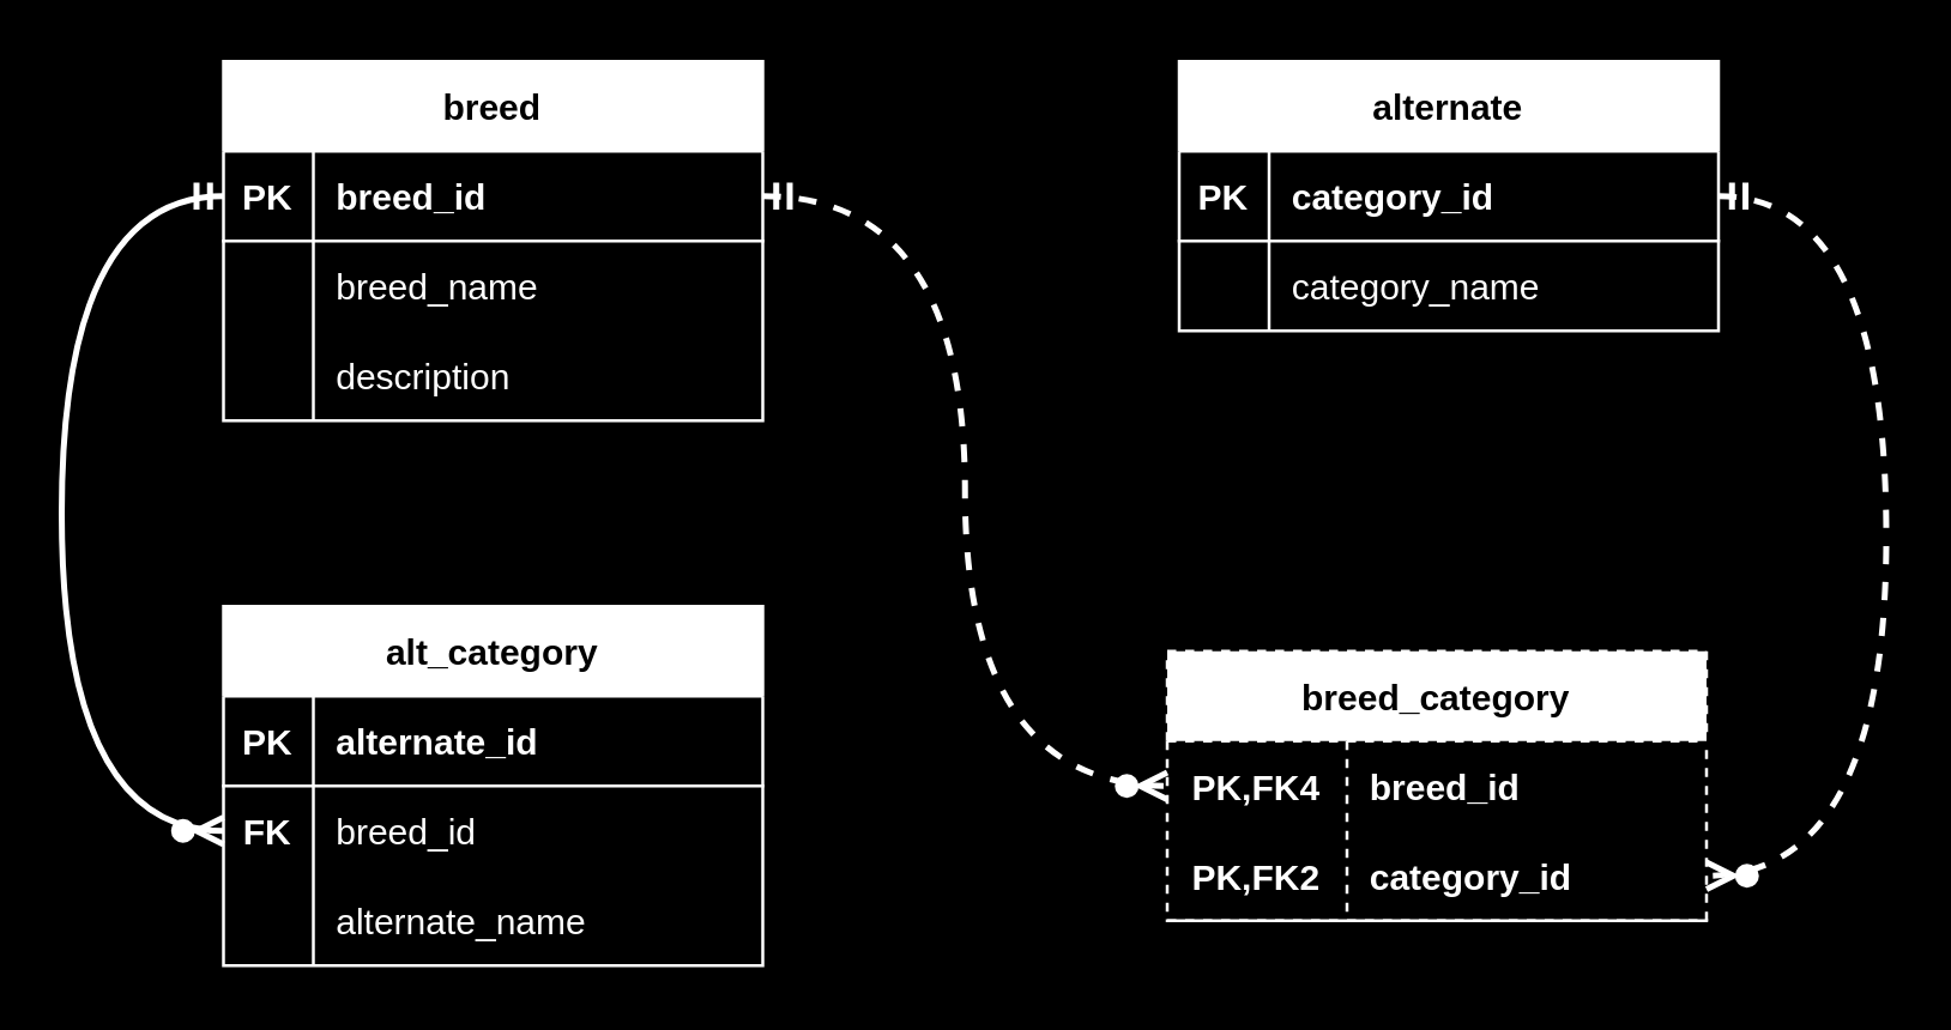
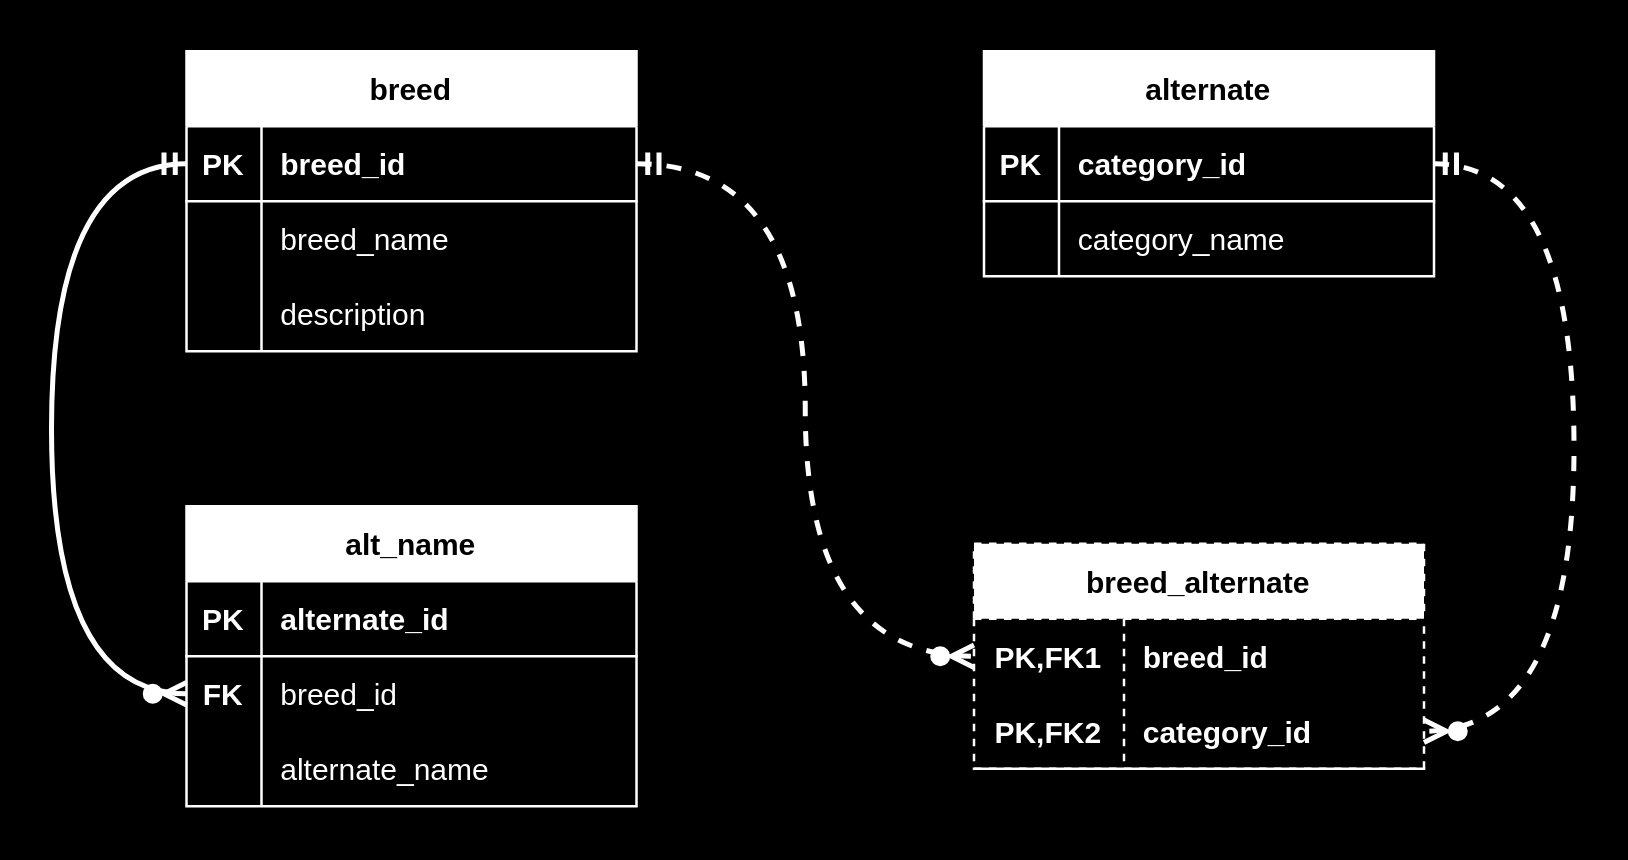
  <mxCell id="0" />
  <mxCell id="1" parent="0" />
  <mxCell id="2" value="breed" style="shape=table;startSize=30;container=1;collapsible=1;childLayout=tableLayout;fixedRows=1;rowLines=0;fontStyle=1;align=center;resizeLast=1;strokeColor=#FFFFFF;fontColor=#000000;" vertex="1" parent="1"><mxGeometry x="74" y="20" width="180" height="120" as="geometry" /></mxCell>
  <mxCell id="3" value="" style="shape=tableRow;horizontal=0;startSize=0;swimlaneHead=0;swimlaneBody=0;fillColor=none;collapsible=0;dropTarget=0;points=[[0,0.5],[1,0.5]];portConstraint=eastwest;top=0;left=0;right=0;bottom=1;strokeColor=#FFFFFF;fontColor=#FFFFFF;" vertex="1" parent="2"><mxGeometry y="30" width="180" height="30" as="geometry" /></mxCell>
  <mxCell id="4" value="PK" style="shape=partialRectangle;connectable=0;fillColor=none;top=0;left=0;bottom=0;right=0;fontStyle=1;overflow=hidden;strokeColor=#FFFFFF;fontColor=#FFFFFF;" vertex="1" parent="3"><mxGeometry width="30" height="30" as="geometry"><mxRectangle width="30" height="30" as="alternateBounds" /></mxGeometry></mxCell>
  <mxCell id="5" value="breed_id" style="shape=partialRectangle;connectable=0;fillColor=none;top=0;left=0;bottom=0;right=0;align=left;spacingLeft=6;fontStyle=1;overflow=hidden;strokeColor=#FFFFFF;fontColor=#FFFFFF;" vertex="1" parent="3"><mxGeometry x="30" width="150" height="30" as="geometry"><mxRectangle width="150" height="30" as="alternateBounds" /></mxGeometry></mxCell>
  <mxCell id="6" value="" style="shape=tableRow;horizontal=0;startSize=0;swimlaneHead=0;swimlaneBody=0;fillColor=none;collapsible=0;dropTarget=0;points=[[0,0.5],[1,0.5]];portConstraint=eastwest;top=0;left=0;right=0;bottom=0;strokeColor=#FFFFFF;fontColor=#FFFFFF;" vertex="1" parent="2"><mxGeometry y="60" width="180" height="30" as="geometry" /></mxCell>
  <mxCell id="7" value="" style="shape=partialRectangle;connectable=0;fillColor=none;top=0;left=0;bottom=0;right=0;editable=1;overflow=hidden;strokeColor=#FFFFFF;fontColor=#FFFFFF;" vertex="1" parent="6"><mxGeometry width="30" height="30" as="geometry"><mxRectangle width="30" height="30" as="alternateBounds" /></mxGeometry></mxCell>
  <mxCell id="8" value="breed_name" style="shape=partialRectangle;connectable=0;fillColor=none;top=0;left=0;bottom=0;right=0;align=left;spacingLeft=6;overflow=hidden;strokeColor=#FFFFFF;fontColor=#FFFFFF;" vertex="1" parent="6"><mxGeometry x="30" width="150" height="30" as="geometry"><mxRectangle width="150" height="30" as="alternateBounds" /></mxGeometry></mxCell>
  <mxCell id="9" value="" style="shape=tableRow;horizontal=0;startSize=0;swimlaneHead=0;swimlaneBody=0;fillColor=none;collapsible=0;dropTarget=0;points=[[0,0.5],[1,0.5]];portConstraint=eastwest;top=0;left=0;right=0;bottom=0;strokeColor=#FFFFFF;fontColor=#FFFFFF;" vertex="1" parent="2"><mxGeometry y="90" width="180" height="30" as="geometry" /></mxCell>
  <mxCell id="10" value="" style="shape=partialRectangle;connectable=0;fillColor=none;top=0;left=0;bottom=0;right=0;editable=1;overflow=hidden;strokeColor=#FFFFFF;fontColor=#FFFFFF;" vertex="1" parent="9"><mxGeometry width="30" height="30" as="geometry"><mxRectangle width="30" height="30" as="alternateBounds" /></mxGeometry></mxCell>
  <mxCell id="11" value="description" style="shape=partialRectangle;connectable=0;fillColor=none;top=0;left=0;bottom=0;right=0;align=left;spacingLeft=6;overflow=hidden;strokeColor=#FFFFFF;fontColor=#FFFFFF;" vertex="1" parent="9"><mxGeometry x="30" width="150" height="30" as="geometry"><mxRectangle width="150" height="30" as="alternateBounds" /></mxGeometry></mxCell>
  <mxCell id="12" value="alternate" style="shape=table;startSize=30;container=1;collapsible=1;childLayout=tableLayout;fixedRows=1;rowLines=0;fontStyle=1;align=center;resizeLast=1;strokeColor=#FFFFFF;fontColor=#000000;" vertex="1" parent="1"><mxGeometry x="393" y="20" width="180" height="90" as="geometry" /></mxCell>
  <mxCell id="13" value="" style="shape=tableRow;horizontal=0;startSize=0;swimlaneHead=0;swimlaneBody=0;fillColor=none;collapsible=0;dropTarget=0;points=[[0,0.5],[1,0.5]];portConstraint=eastwest;top=0;left=0;right=0;bottom=1;strokeColor=#FFFFFF;fontColor=#FFFFFF;" vertex="1" parent="12"><mxGeometry y="30" width="180" height="30" as="geometry" /></mxCell>
  <mxCell id="14" value="PK" style="shape=partialRectangle;connectable=0;fillColor=none;top=0;left=0;bottom=0;right=0;fontStyle=1;overflow=hidden;strokeColor=#FFFFFF;fontColor=#FFFFFF;" vertex="1" parent="13"><mxGeometry width="30" height="30" as="geometry"><mxRectangle width="30" height="30" as="alternateBounds" /></mxGeometry></mxCell>
  <mxCell id="15" value="category_id" style="shape=partialRectangle;connectable=0;fillColor=none;top=0;left=0;bottom=0;right=0;align=left;spacingLeft=6;fontStyle=1;overflow=hidden;strokeColor=#FFFFFF;fontColor=#FFFFFF;" vertex="1" parent="13"><mxGeometry x="30" width="150" height="30" as="geometry"><mxRectangle width="150" height="30" as="alternateBounds" /></mxGeometry></mxCell>
  <mxCell id="16" value="" style="shape=tableRow;horizontal=0;startSize=0;swimlaneHead=0;swimlaneBody=0;fillColor=none;collapsible=0;dropTarget=0;points=[[0,0.5],[1,0.5]];portConstraint=eastwest;top=0;left=0;right=0;bottom=0;strokeColor=#FFFFFF;fontColor=#FFFFFF;" vertex="1" parent="12"><mxGeometry y="60" width="180" height="30" as="geometry" /></mxCell>
  <mxCell id="17" value="" style="shape=partialRectangle;connectable=0;fillColor=none;top=0;left=0;bottom=0;right=0;editable=1;overflow=hidden;strokeColor=#FFFFFF;fontColor=#FFFFFF;" vertex="1" parent="16"><mxGeometry width="30" height="30" as="geometry"><mxRectangle width="30" height="30" as="alternateBounds" /></mxGeometry></mxCell>
  <mxCell id="18" value="category_name" style="shape=partialRectangle;connectable=0;fillColor=none;top=0;left=0;bottom=0;right=0;align=left;spacingLeft=6;overflow=hidden;strokeColor=#FFFFFF;fontColor=#FFFFFF;" vertex="1" parent="16"><mxGeometry x="30" width="150" height="30" as="geometry"><mxRectangle width="150" height="30" as="alternateBounds" /></mxGeometry></mxCell>
- <mxCell id="19" value="alt_category" style="shape=table;startSize=30;container=1;collapsible=1;childLayout=tableLayout;fixedRows=1;rowLines=0;fontStyle=1;align=center;resizeLast=1;strokeColor=#FFFFFF;fontColor=#000000;" vertex="1" parent="1"><mxGeometry x="74" y="202" width="180" height="120" as="geometry" /></mxCell>
+ <mxCell id="19" value="alt_name" style="shape=table;startSize=30;container=1;collapsible=1;childLayout=tableLayout;fixedRows=1;rowLines=0;fontStyle=1;align=center;resizeLast=1;strokeColor=#FFFFFF;fontColor=#000000;" vertex="1" parent="1"><mxGeometry x="74" y="202" width="180" height="120" as="geometry" /></mxCell>
  <mxCell id="20" value="" style="shape=tableRow;horizontal=0;startSize=0;swimlaneHead=0;swimlaneBody=0;fillColor=none;collapsible=0;dropTarget=0;points=[[0,0.5],[1,0.5]];portConstraint=eastwest;top=0;left=0;right=0;bottom=1;strokeColor=#FFFFFF;fontColor=#FFFFFF;" vertex="1" parent="19"><mxGeometry y="30" width="180" height="30" as="geometry" /></mxCell>
  <mxCell id="21" value="PK" style="shape=partialRectangle;connectable=0;fillColor=none;top=0;left=0;bottom=0;right=0;fontStyle=1;overflow=hidden;strokeColor=#FFFFFF;fontColor=#FFFFFF;" vertex="1" parent="20"><mxGeometry width="30" height="30" as="geometry"><mxRectangle width="30" height="30" as="alternateBounds" /></mxGeometry></mxCell>
  <mxCell id="22" value="alternate_id" style="shape=partialRectangle;connectable=0;fillColor=none;top=0;left=0;bottom=0;right=0;align=left;spacingLeft=6;fontStyle=1;overflow=hidden;strokeColor=#FFFFFF;fontColor=#FFFFFF;" vertex="1" parent="20"><mxGeometry x="30" width="150" height="30" as="geometry"><mxRectangle width="150" height="30" as="alternateBounds" /></mxGeometry></mxCell>
  <mxCell id="23" value="" style="shape=tableRow;horizontal=0;startSize=0;swimlaneHead=0;swimlaneBody=0;fillColor=none;collapsible=0;dropTarget=0;points=[[0,0.5],[1,0.5]];portConstraint=eastwest;top=0;left=0;right=0;bottom=0;strokeColor=#FFFFFF;fontColor=#FFFFFF;" vertex="1" parent="19"><mxGeometry y="60" width="180" height="30" as="geometry" /></mxCell>
  <mxCell id="24" value="FK" style="shape=partialRectangle;connectable=0;fillColor=none;top=0;left=0;bottom=0;right=0;editable=1;overflow=hidden;strokeColor=#FFFFFF;fontColor=#FFFFFF;fontStyle=1" vertex="1" parent="23"><mxGeometry width="30" height="30" as="geometry"><mxRectangle width="30" height="30" as="alternateBounds" /></mxGeometry></mxCell>
  <mxCell id="25" value="breed_id" style="shape=partialRectangle;connectable=0;fillColor=none;top=0;left=0;bottom=0;right=0;align=left;spacingLeft=6;overflow=hidden;strokeColor=#FFFFFF;fontColor=#FFFFFF;" vertex="1" parent="23"><mxGeometry x="30" width="150" height="30" as="geometry"><mxRectangle width="150" height="30" as="alternateBounds" /></mxGeometry></mxCell>
  <mxCell id="26" value="" style="shape=tableRow;horizontal=0;startSize=0;swimlaneHead=0;swimlaneBody=0;fillColor=none;collapsible=0;dropTarget=0;points=[[0,0.5],[1,0.5]];portConstraint=eastwest;top=0;left=0;right=0;bottom=0;strokeColor=#FFFFFF;fontColor=#FFFFFF;" vertex="1" parent="19"><mxGeometry y="90" width="180" height="30" as="geometry" /></mxCell>
  <mxCell id="27" value="" style="shape=partialRectangle;connectable=0;fillColor=none;top=0;left=0;bottom=0;right=0;editable=1;overflow=hidden;strokeColor=#FFFFFF;fontColor=#FFFFFF;" vertex="1" parent="26"><mxGeometry width="30" height="30" as="geometry"><mxRectangle width="30" height="30" as="alternateBounds" /></mxGeometry></mxCell>
  <mxCell id="28" value="alternate_name" style="shape=partialRectangle;connectable=0;fillColor=none;top=0;left=0;bottom=0;right=0;align=left;spacingLeft=6;overflow=hidden;strokeColor=#FFFFFF;fontColor=#FFFFFF;" vertex="1" parent="26"><mxGeometry x="30" width="150" height="30" as="geometry"><mxRectangle width="150" height="30" as="alternateBounds" /></mxGeometry></mxCell>
- <mxCell id="29" value="breed_category" style="shape=table;startSize=30;container=1;collapsible=1;childLayout=tableLayout;fixedRows=1;rowLines=0;fontStyle=1;align=center;resizeLast=1;strokeColor=#FFFFFF;fontColor=#000000;dashed=1;" vertex="1" parent="1"><mxGeometry x="389" y="217" width="180" height="90" as="geometry" /></mxCell>
+ <mxCell id="29" value="breed_alternate" style="shape=table;startSize=30;container=1;collapsible=1;childLayout=tableLayout;fixedRows=1;rowLines=0;fontStyle=1;align=center;resizeLast=1;strokeColor=#FFFFFF;fontColor=#000000;dashed=1;" vertex="1" parent="1"><mxGeometry x="389" y="217" width="180" height="90" as="geometry" /></mxCell>
  <mxCell id="30" value="" style="shape=tableRow;horizontal=0;startSize=0;swimlaneHead=0;swimlaneBody=0;fillColor=none;collapsible=0;dropTarget=0;points=[[0,0.5],[1,0.5]];portConstraint=eastwest;top=0;left=0;right=0;bottom=0;strokeColor=#FFFFFF;fontColor=#000000;" vertex="1" parent="29"><mxGeometry y="30" width="180" height="30" as="geometry" /></mxCell>
- <mxCell id="31" value="PK,FK4" style="shape=partialRectangle;connectable=0;fillColor=none;top=0;left=0;bottom=0;right=0;fontStyle=1;overflow=hidden;strokeColor=#FFFFFF;fontColor=#FFFFFF;" vertex="1" parent="30"><mxGeometry width="60" height="30" as="geometry"><mxRectangle width="60" height="30" as="alternateBounds" /></mxGeometry></mxCell>
+ <mxCell id="31" value="PK,FK1" style="shape=partialRectangle;connectable=0;fillColor=none;top=0;left=0;bottom=0;right=0;fontStyle=1;overflow=hidden;strokeColor=#FFFFFF;fontColor=#FFFFFF;" vertex="1" parent="30"><mxGeometry width="60" height="30" as="geometry"><mxRectangle width="60" height="30" as="alternateBounds" /></mxGeometry></mxCell>
  <mxCell id="32" value="breed_id" style="shape=partialRectangle;connectable=0;fillColor=none;top=0;left=0;bottom=0;right=0;align=left;spacingLeft=6;fontStyle=1;overflow=hidden;strokeColor=#FFFFFF;fontColor=#FFFFFF;" vertex="1" parent="30"><mxGeometry x="60" width="120" height="30" as="geometry"><mxRectangle width="120" height="30" as="alternateBounds" /></mxGeometry></mxCell>
  <mxCell id="33" value="" style="shape=tableRow;horizontal=0;startSize=0;swimlaneHead=0;swimlaneBody=0;fillColor=none;collapsible=0;dropTarget=0;points=[[0,0.5],[1,0.5]];portConstraint=eastwest;top=0;left=0;right=0;bottom=1;strokeColor=#FFFFFF;fontColor=#000000;" vertex="1" parent="29"><mxGeometry y="60" width="180" height="30" as="geometry" /></mxCell>
  <mxCell id="34" value="PK,FK2" style="shape=partialRectangle;connectable=0;fillColor=none;top=0;left=0;bottom=0;right=0;fontStyle=1;overflow=hidden;strokeColor=#FFFFFF;fontColor=#FFFFFF;" vertex="1" parent="33"><mxGeometry width="60" height="30" as="geometry"><mxRectangle width="60" height="30" as="alternateBounds" /></mxGeometry></mxCell>
  <mxCell id="35" value="category_id" style="shape=partialRectangle;connectable=0;fillColor=none;top=0;left=0;bottom=0;right=0;align=left;spacingLeft=6;fontStyle=1;overflow=hidden;strokeColor=#FFFFFF;fontColor=#FFFFFF;" vertex="1" parent="33"><mxGeometry x="60" width="120" height="30" as="geometry"><mxRectangle width="120" height="30" as="alternateBounds" /></mxGeometry></mxCell>
  <mxCell id="36" value="" style="fontSize=12;html=1;endArrow=ERzeroToMany;endFill=1;fontColor=#000000;strokeColor=#FFFFFF;entryX=0;entryY=0.5;entryDx=0;entryDy=0;exitX=0;exitY=0.5;exitDx=0;exitDy=0;edgeStyle=orthogonalEdgeStyle;curved=1;startArrow=ERmandOne;startFill=0;strokeWidth=2;" edge="1" parent="1" source="3" target="23"><mxGeometry width="100" height="100" relative="1" as="geometry"><mxPoint x="196" y="565" as="sourcePoint" /><mxPoint x="296" y="465" as="targetPoint" /><Array as="points"><mxPoint x="20" y="65" /><mxPoint x="20" y="277" /></Array></mxGeometry></mxCell>
  <mxCell id="37" value="" style="fontSize=12;html=1;endArrow=ERzeroToMany;endFill=1;fontColor=#000000;strokeColor=#FFFFFF;entryX=1;entryY=0.5;entryDx=0;entryDy=0;exitX=1;exitY=0.5;exitDx=0;exitDy=0;startArrow=ERmandOne;startFill=0;strokeWidth=2;edgeStyle=orthogonalEdgeStyle;curved=1;dashed=1;" edge="1" parent="1" source="13" target="33"><mxGeometry width="100" height="100" relative="1" as="geometry"><mxPoint x="695" y="55" as="sourcePoint" /><mxPoint x="695" y="267" as="targetPoint" /><Array as="points"><mxPoint x="629" y="65" /><mxPoint x="629" y="292" /></Array></mxGeometry></mxCell>
  <mxCell id="38" value="" style="fontSize=12;html=1;endArrow=ERzeroToMany;endFill=1;fontColor=#000000;strokeColor=#FFFFFF;entryX=0;entryY=0.5;entryDx=0;entryDy=0;exitX=1;exitY=0.5;exitDx=0;exitDy=0;startArrow=ERmandOne;startFill=0;strokeWidth=2;edgeStyle=orthogonalEdgeStyle;curved=1;dashed=1;" edge="1" parent="1" source="3" target="30"><mxGeometry width="100" height="100" relative="1" as="geometry"><mxPoint x="619" y="75" as="sourcePoint" /><mxPoint x="615" y="302" as="targetPoint" /></mxGeometry></mxCell>
